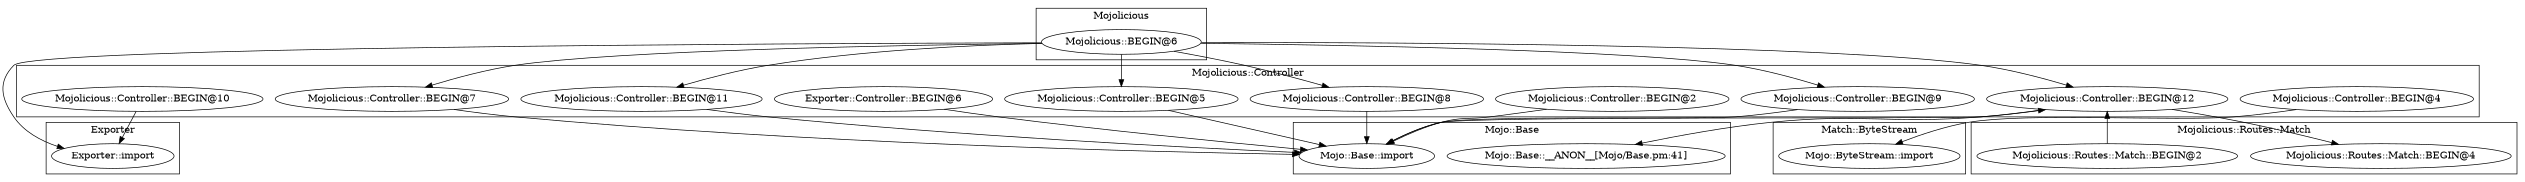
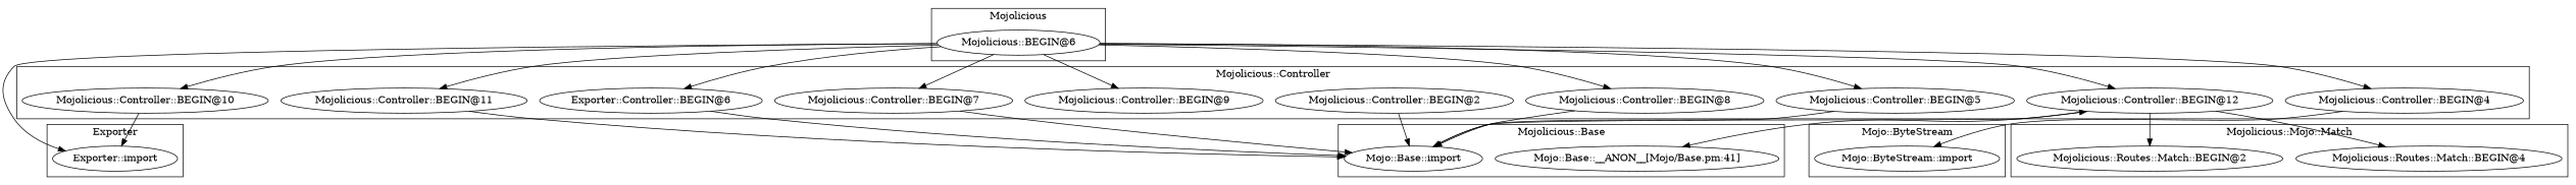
  digraph {
    "Exporter::import"
    "Mojo::ByteStream::import"
    "Mojo::Base::__ANON__[Mojo/Base.pm:41]"
    "Mojo::Base::import"
    "Mojolicious::Controller::BEGIN@2"
    "Mojolicious::Controller::BEGIN@5"
    "Mojolicious::Controller::BEGIN@8"
    "Mojolicious::Controller::BEGIN@10"
    "Mojolicious::Controller::BEGIN@4"
    "Mojolicious::Controller::BEGIN@12"
    "Mojolicious::Controller::BEGIN@9"
    "Mojolicious::Controller::BEGIN@11"
    "Mojolicious::Controller::BEGIN@7"
    n14 [label="Exporter::Controller::BEGIN@6"]
    "Mojolicious::Routes::Match::BEGIN@4"
    "Mojolicious::Routes::Match::BEGIN@2"
    "Mojolicious::BEGIN@6"
    subgraph cluster_1 {
      label=Exporter
      "Exporter::import"
    }
    subgraph cluster_2 {
-     label="Match::ByteStream"
+     label="Mojo::ByteStream"
      "Mojo::ByteStream::import"
    }
    subgraph cluster_3 {
-     label="Mojo::Base"
+     label="Mojolicious::Base"
      "Mojo::Base::__ANON__[Mojo/Base.pm:41]"
      "Mojo::Base::import"
    }
    subgraph cluster_4 {
      label="Mojolicious::Controller"
      "Mojolicious::Controller::BEGIN@2"
      "Mojolicious::Controller::BEGIN@5"
      "Mojolicious::Controller::BEGIN@8"
      "Mojolicious::Controller::BEGIN@10"
      "Mojolicious::Controller::BEGIN@4"
      "Mojolicious::Controller::BEGIN@12"
      "Mojolicious::Controller::BEGIN@9"
      "Mojolicious::Controller::BEGIN@11"
      "Mojolicious::Controller::BEGIN@7"
      n14
    }
    subgraph cluster_5 {
-     label="Mojolicious::Routes::Match"
+     label="Mojolicious::Mojo::Match"
      "Mojolicious::Routes::Match::BEGIN@4"
      "Mojolicious::Routes::Match::BEGIN@2"
    }
    subgraph cluster_6 {
      label=Mojolicious
      "Mojolicious::BEGIN@6"
    }
    "Mojo::Base::import" -> "Mojolicious::Controller::BEGIN@12"
    "Mojolicious::Controller::BEGIN@2" -> "Mojo::Base::import"
    "Mojolicious::Controller::BEGIN@5" -> "Mojo::Base::import"
    "Mojolicious::Controller::BEGIN@8" -> "Mojo::Base::import"
    "Mojolicious::Controller::BEGIN@10" -> "Exporter::import"
    "Mojolicious::Controller::BEGIN@4" -> "Mojo::ByteStream::import"
    "Mojolicious::Controller::BEGIN@12" -> "Mojo::Base::__ANON__[Mojo/Base.pm:41]"
    "Mojolicious::Controller::BEGIN@12" -> "Mojolicious::Routes::Match::BEGIN@4"
-   "Mojolicious::Routes::Match::BEGIN@2" -> "Mojolicious::Controller::BEGIN@12"
-   "Mojolicious::Controller::BEGIN@9" -> "Mojo::Base::import"
+   "Mojolicious::Controller::BEGIN@12" -> "Mojolicious::Routes::Match::BEGIN@2"
    "Mojolicious::Controller::BEGIN@11" -> "Mojo::Base::import"
    "Mojolicious::Controller::BEGIN@7" -> "Mojo::Base::import"
    n14 -> "Mojo::Base::import"
    "Mojolicious::BEGIN@6" -> "Exporter::import"
    "Mojolicious::BEGIN@6" -> "Mojolicious::Controller::BEGIN@5"
    "Mojolicious::BEGIN@6" -> "Mojolicious::Controller::BEGIN@8"
+   "Mojolicious::BEGIN@6" -> "Mojolicious::Controller::BEGIN@10"
+   "Mojolicious::BEGIN@6" -> "Mojolicious::Controller::BEGIN@4"
    "Mojolicious::BEGIN@6" -> "Mojolicious::Controller::BEGIN@12"
    "Mojolicious::BEGIN@6" -> "Mojolicious::Controller::BEGIN@9"
    "Mojolicious::BEGIN@6" -> "Mojolicious::Controller::BEGIN@11"
    "Mojolicious::BEGIN@6" -> "Mojolicious::Controller::BEGIN@7"
+   "Mojolicious::BEGIN@6" -> n14
  }
